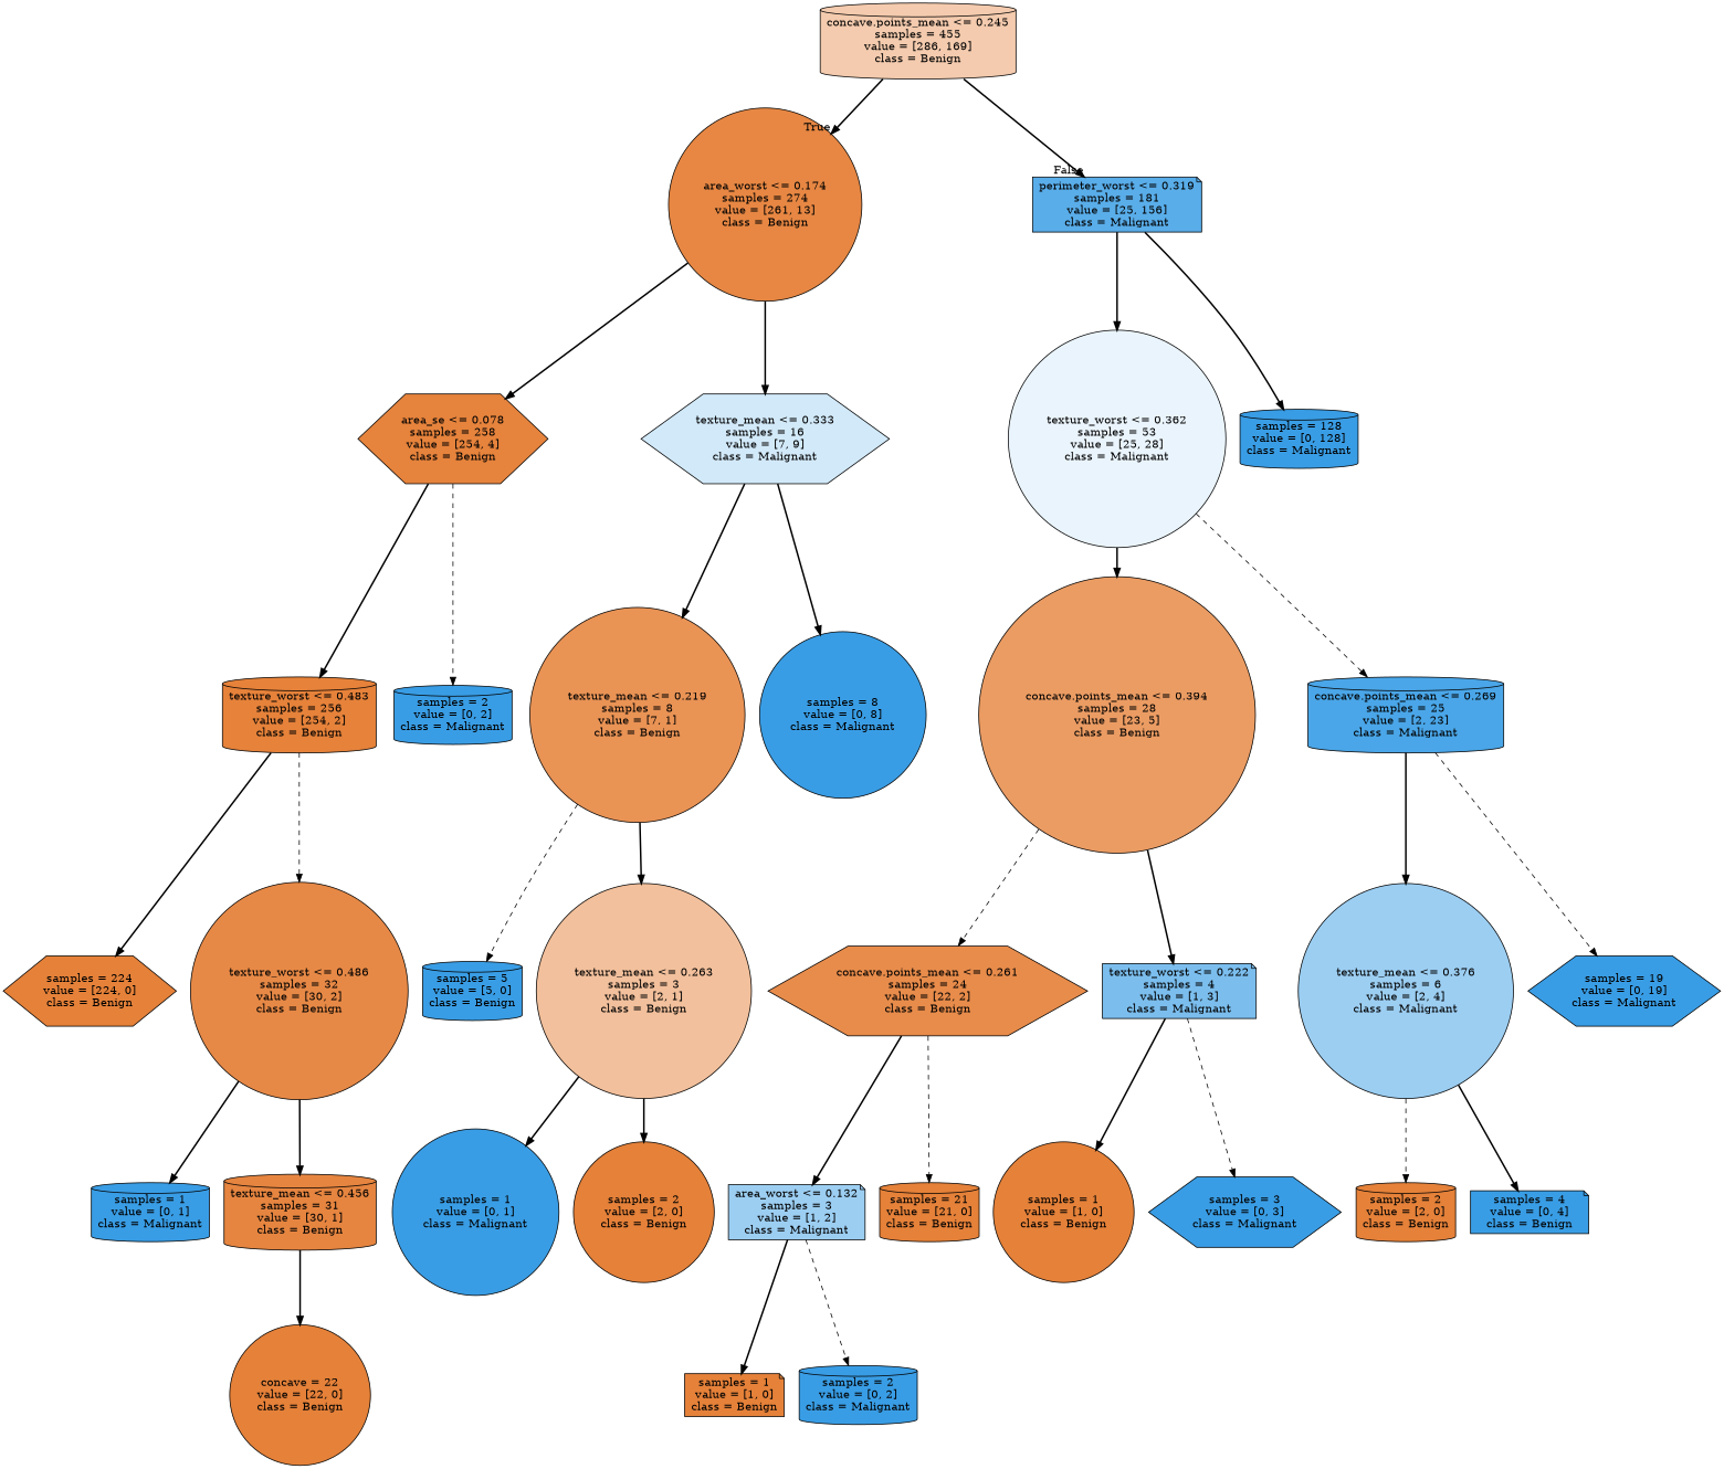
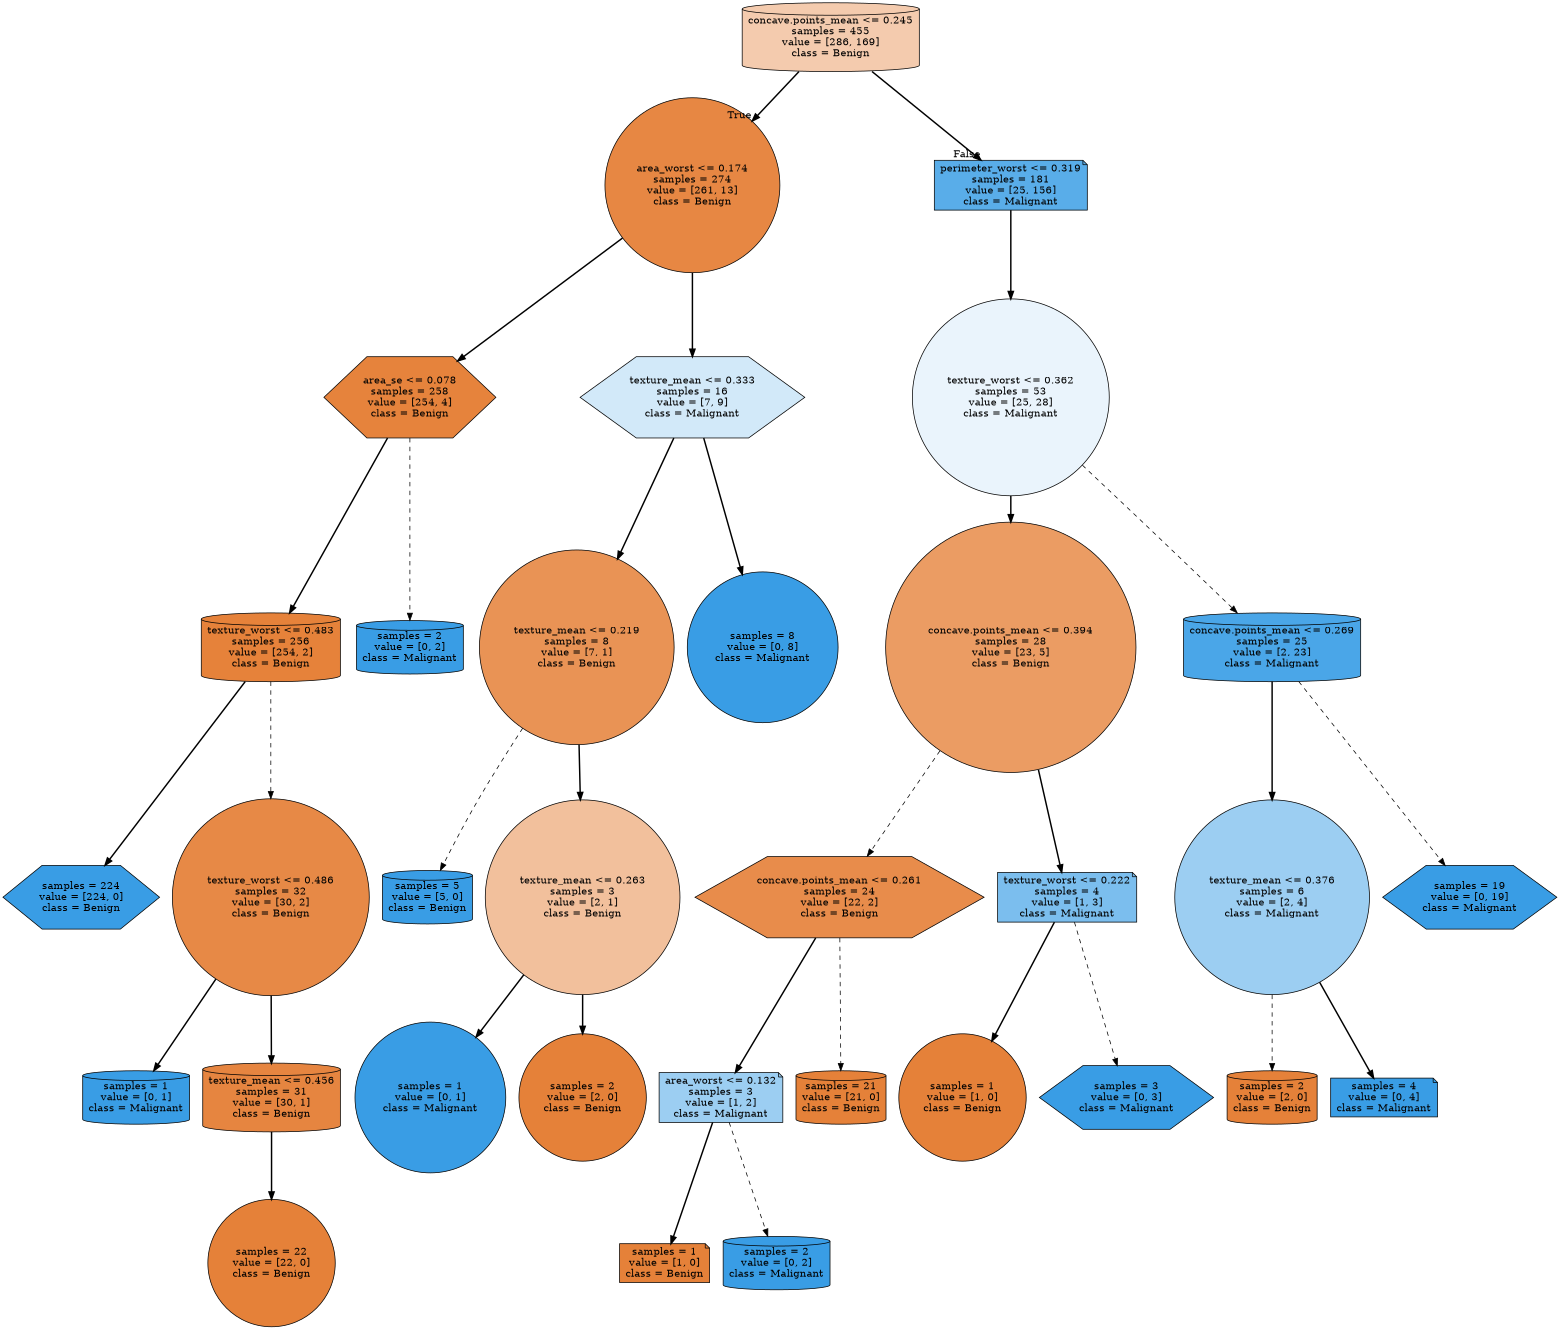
  digraph {
    node [color=black fillcolor="#399de5ff" shape=circle style=filled]
    edge [style=bold]
    n1 [fillcolor="#e5813968" label="concave.points_mean <= 0.245\nsamples = 455\nvalue = [286, 169]\nclass = Benign" shape=cylinder]
    n2 [fillcolor="#e58139f2" label="area_worst <= 0.174\nsamples = 274\nvalue = [261, 13]\nclass = Benign"]
    n3 [fillcolor="#399de5d6" label="perimeter_worst <= 0.319\nsamples = 181\nvalue = [25, 156]\nclass = Malignant" shape=note]
    n4 [fillcolor="#e58139fb" label="area_se <= 0.078\nsamples = 258\nvalue = [254, 4]\nclass = Benign" shape=hexagon]
    n5 [fillcolor="#399de539" label="texture_mean <= 0.333\nsamples = 16\nvalue = [7, 9]\nclass = Malignant" shape=hexagon]
    n6 [fillcolor="#399de51b" label="texture_worst <= 0.362\nsamples = 53\nvalue = [25, 28]\nclass = Malignant"]
-   n7 [label="samples = 128\nvalue = [0, 128]\nclass = Malignant" shape=cylinder]
    n8 [fillcolor="#e58139fd" label="texture_worst <= 0.483\nsamples = 256\nvalue = [254, 2]\nclass = Benign" shape=cylinder]
    n9 [label="samples = 2\nvalue = [0, 2]\nclass = Malignant" shape=cylinder]
    n10 [fillcolor="#e58139db" label="texture_mean <= 0.219\nsamples = 8\nvalue = [7, 1]\nclass = Benign"]
    n11 [label="samples = 8\nvalue = [0, 8]\nclass = Malignant"]
-   n12 [fillcolor="#e58139ff" label="samples = 224\nvalue = [224, 0]\nclass = Benign" shape=hexagon]
+   n12 [label="samples = 224\nvalue = [224, 0]\nclass = Benign" shape=hexagon]
    n13 [fillcolor="#e58139ee" label="texture_worst <= 0.486\nsamples = 32\nvalue = [30, 2]\nclass = Benign"]
    n14 [label="samples = 1\nvalue = [0, 1]\nclass = Malignant" shape=cylinder]
    n15 [fillcolor="#e58139f6" label="texture_mean <= 0.456\nsamples = 31\nvalue = [30, 1]\nclass = Benign" shape=cylinder]
-   n16 [fillcolor="#e58139ff" label="concave = 22\nvalue = [22, 0]\nclass = Benign"]
+   n16 [fillcolor="#e58139ff" label="samples = 22\nvalue = [22, 0]\nclass = Benign"]
    n17 [label="samples = 5\nvalue = [5, 0]\nclass = Benign" shape=cylinder]
    n18 [fillcolor="#e581397f" label="texture_mean <= 0.263\nsamples = 3\nvalue = [2, 1]\nclass = Benign"]
    n19 [label="samples = 1\nvalue = [0, 1]\nclass = Malignant"]
    n20 [fillcolor="#e58139ff" label="samples = 2\nvalue = [2, 0]\nclass = Benign"]
    n21 [fillcolor="#e58139c8" label="concave.points_mean <= 0.394\nsamples = 28\nvalue = [23, 5]\nclass = Benign"]
    n22 [fillcolor="#399de5e9" label="concave.points_mean <= 0.269\nsamples = 25\nvalue = [2, 23]\nclass = Malignant" shape=cylinder]
    n23 [fillcolor="#e58139e8" label="concave.points_mean <= 0.261\nsamples = 24\nvalue = [22, 2]\nclass = Benign" shape=hexagon]
    n24 [fillcolor="#399de5aa" label="texture_worst <= 0.222\nsamples = 4\nvalue = [1, 3]\nclass = Malignant" shape=note]
    n25 [fillcolor="#399de57f" label="texture_mean <= 0.376\nsamples = 6\nvalue = [2, 4]\nclass = Malignant"]
    n26 [label="samples = 19\nvalue = [0, 19]\nclass = Malignant" shape=hexagon]
    n27 [fillcolor="#399de57f" label="area_worst <= 0.132\nsamples = 3\nvalue = [1, 2]\nclass = Malignant" shape=note]
    n28 [fillcolor="#e58139ff" label="samples = 21\nvalue = [21, 0]\nclass = Benign" shape=cylinder]
    n29 [fillcolor="#e58139ff" label="samples = 1\nvalue = [1, 0]\nclass = Benign"]
    n30 [label="samples = 3\nvalue = [0, 3]\nclass = Malignant" shape=hexagon]
    n31 [fillcolor="#e58139ff" label="samples = 1\nvalue = [1, 0]\nclass = Benign" shape=note]
    n32 [label="samples = 2\nvalue = [0, 2]\nclass = Malignant" shape=cylinder]
    n33 [fillcolor="#e58139ff" label="samples = 2\nvalue = [2, 0]\nclass = Benign" shape=cylinder]
-   n34 [label="samples = 4\nvalue = [0, 4]\nclass = Benign" shape=note]
+   n34 [label="samples = 4\nvalue = [0, 4]\nclass = Malignant" shape=note]
    n1 -> n2 [headlabel=True labelangle=45 labeldistance=2.5]
    n1 -> n3 [headlabel=False labelangle=-45 labeldistance=2.5]
    n2 -> n4
    n2 -> n5
    n3 -> n6
-   n3 -> n7
    n4 -> n8
    n4 -> n9 [style=dashed]
    n5 -> n10
    n5 -> n11
    n6 -> n21
    n6 -> n22 [style=dashed]
    n8 -> n12
    n8 -> n13 [style=dashed]
    n10 -> n17 [style=dashed]
    n10 -> n18
    n13 -> n14
    n13 -> n15
    n15 -> n16
    n18 -> n19
    n18 -> n20
    n21 -> n23 [style=dashed]
    n21 -> n24
    n22 -> n25
    n22 -> n26 [style=dashed]
    n23 -> n27
    n23 -> n28 [style=dashed]
    n24 -> n29
    n24 -> n30 [style=dashed]
    n25 -> n33 [style=dashed]
    n25 -> n34
    n27 -> n31
    n27 -> n32 [style=dashed]
  }
